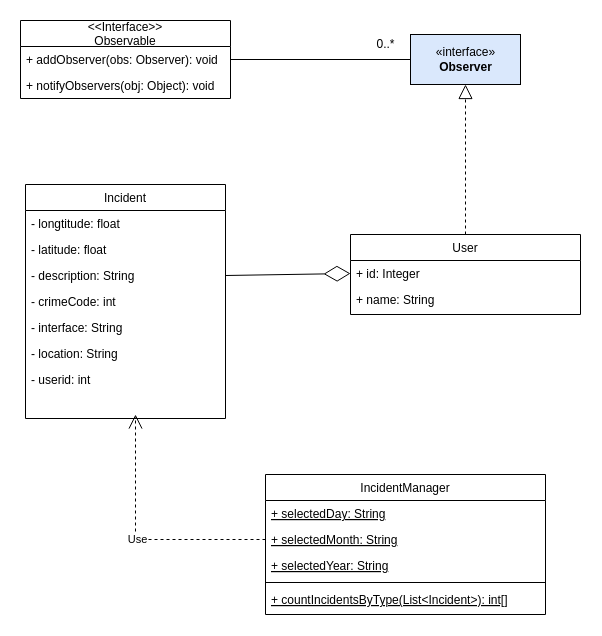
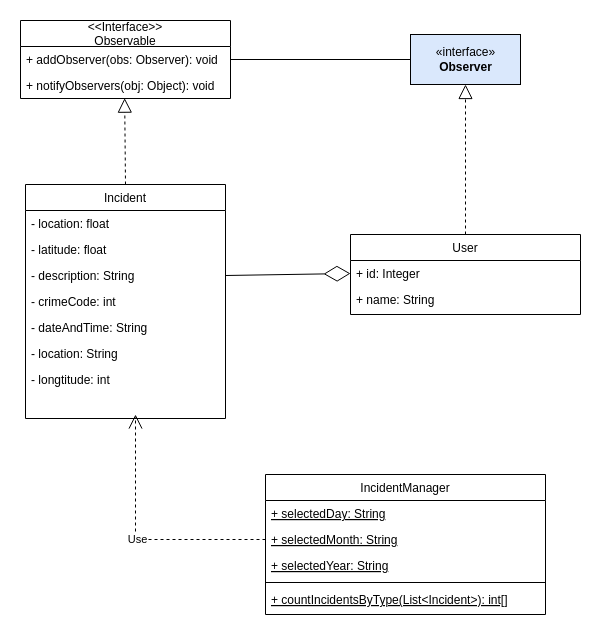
  <mxCell id="0" />
  <mxCell id="1" parent="0" />
  <mxCell id="2" value="User" style="swimlane;fontStyle=0;align=center;verticalAlign=top;childLayout=stackLayout;horizontal=1;startSize=26;horizontalStack=0;resizeParent=1;resizeLast=0;collapsible=1;marginBottom=0;rounded=0;shadow=0;strokeWidth=1;" parent="1" vertex="1"><mxGeometry x="350" y="234" width="230" height="80" as="geometry"><mxRectangle x="450" y="150" width="160" height="26" as="alternateBounds" /></mxGeometry></mxCell>
  <mxCell id="3" value="+ id: Integer" style="text;align=left;verticalAlign=top;spacingLeft=4;spacingRight=4;overflow=hidden;rotatable=0;points=[[0,0.5],[1,0.5]];portConstraint=eastwest;rounded=0;shadow=0;html=0;" parent="2" vertex="1"><mxGeometry y="26" width="230" height="26" as="geometry" /></mxCell>
  <mxCell id="4" value="+ name: String" style="text;align=left;verticalAlign=top;spacingLeft=4;spacingRight=4;overflow=hidden;rotatable=0;points=[[0,0.5],[1,0.5]];portConstraint=eastwest;" parent="2" vertex="1"><mxGeometry y="52" width="230" height="26" as="geometry" /></mxCell>
  <mxCell id="5" value="Incident" style="swimlane;fontStyle=0;align=center;verticalAlign=top;childLayout=stackLayout;horizontal=1;startSize=26;horizontalStack=0;resizeParent=1;resizeLast=0;collapsible=1;marginBottom=0;rounded=0;shadow=0;strokeWidth=1;" parent="1" vertex="1"><mxGeometry x="25" y="184" width="200" height="234" as="geometry"><mxRectangle x="90" y="150" width="160" height="26" as="alternateBounds" /></mxGeometry></mxCell>
- <mxCell id="6" value="- longtitude: float" style="text;strokeColor=none;fillColor=none;align=left;verticalAlign=top;spacingLeft=4;spacingRight=4;overflow=hidden;rotatable=0;points=[[0,0.5],[1,0.5]];portConstraint=eastwest;" vertex="1" parent="5"><mxGeometry y="26" width="200" height="26" as="geometry" /></mxCell>
+ <mxCell id="6" value="- location: float" style="text;strokeColor=none;fillColor=none;align=left;verticalAlign=top;spacingLeft=4;spacingRight=4;overflow=hidden;rotatable=0;points=[[0,0.5],[1,0.5]];portConstraint=eastwest;" vertex="1" parent="5"><mxGeometry y="26" width="200" height="26" as="geometry" /></mxCell>
  <mxCell id="7" value="- latitude: float" style="text;strokeColor=none;fillColor=none;align=left;verticalAlign=top;spacingLeft=4;spacingRight=4;overflow=hidden;rotatable=0;points=[[0,0.5],[1,0.5]];portConstraint=eastwest;" vertex="1" parent="5"><mxGeometry y="52" width="200" height="26" as="geometry" /></mxCell>
  <mxCell id="8" value="- description: String" style="text;align=left;verticalAlign=top;spacingLeft=4;spacingRight=4;overflow=hidden;rotatable=0;points=[[0,0.5],[1,0.5]];portConstraint=eastwest;rounded=0;shadow=0;html=0;" parent="5" vertex="1"><mxGeometry y="78" width="200" height="26" as="geometry" /></mxCell>
  <mxCell id="9" value="- crimeCode: int" style="text;strokeColor=none;fillColor=none;align=left;verticalAlign=top;spacingLeft=4;spacingRight=4;overflow=hidden;rotatable=0;points=[[0,0.5],[1,0.5]];portConstraint=eastwest;" vertex="1" parent="5"><mxGeometry y="104" width="200" height="26" as="geometry" /></mxCell>
- <mxCell id="10" value="- interface: String" style="text;align=left;verticalAlign=top;spacingLeft=4;spacingRight=4;overflow=hidden;rotatable=0;points=[[0,0.5],[1,0.5]];portConstraint=eastwest;rounded=0;shadow=0;html=0;" parent="5" vertex="1"><mxGeometry y="130" width="200" height="26" as="geometry" /></mxCell>
+ <mxCell id="10" value="- dateAndTime: String" style="text;align=left;verticalAlign=top;spacingLeft=4;spacingRight=4;overflow=hidden;rotatable=0;points=[[0,0.5],[1,0.5]];portConstraint=eastwest;rounded=0;shadow=0;html=0;" parent="5" vertex="1"><mxGeometry y="130" width="200" height="26" as="geometry" /></mxCell>
  <mxCell id="11" value="- location: String" style="text;strokeColor=none;fillColor=none;align=left;verticalAlign=top;spacingLeft=4;spacingRight=4;overflow=hidden;rotatable=0;points=[[0,0.5],[1,0.5]];portConstraint=eastwest;" vertex="1" parent="5"><mxGeometry y="156" width="200" height="26" as="geometry" /></mxCell>
- <mxCell id="12" value="- userid: int" style="text;align=left;verticalAlign=top;spacingLeft=4;spacingRight=4;overflow=hidden;rotatable=0;points=[[0,0.5],[1,0.5]];portConstraint=eastwest;" parent="5" vertex="1"><mxGeometry y="182" width="200" height="26" as="geometry" /></mxCell>
+ <mxCell id="12" value="- longtitude: int" style="text;align=left;verticalAlign=top;spacingLeft=4;spacingRight=4;overflow=hidden;rotatable=0;points=[[0,0.5],[1,0.5]];portConstraint=eastwest;" parent="5" vertex="1"><mxGeometry y="182" width="200" height="26" as="geometry" /></mxCell>
  <mxCell id="13" value="«interface»&lt;br&gt;&lt;b&gt;Observer&lt;/b&gt;" style="html=1;fillColor=#dae8fc;" parent="1" vertex="1"><mxGeometry x="410" width="110" height="50" as="geometry" y="34" /></mxCell>
  <mxCell id="14" value="" style="endArrow=block;dashed=1;endFill=0;endSize=12;html=1;rounded=0;entryX=0.5;entryY=1;entryDx=0;entryDy=0;exitX=0.5;exitY=0;exitDx=0;exitDy=0;" parent="1" source="2" target="13" edge="1"><mxGeometry width="160" relative="1" as="geometry"><mxPoint x="425" y="314" as="sourcePoint" /><mxPoint x="585" y="314" as="targetPoint" /></mxGeometry></mxCell>
+ <mxCell id="15" value="" style="endArrow=block;dashed=1;endFill=0;endSize=12;html=1;rounded=0;entryX=0.496;entryY=0.987;entryDx=0;entryDy=0;exitX=0.5;exitY=0;exitDx=0;exitDy=0;entryPerimeter=0;" parent="1" source="5" target="20" edge="1"><mxGeometry width="160" relative="1" as="geometry"><mxPoint x="425" y="214" as="sourcePoint" /><mxPoint x="125" y="84" as="targetPoint" /></mxGeometry></mxCell>
  <mxCell id="16" value="" style="endArrow=none;endFill=1;endSize=12;html=1;rounded=0;entryX=0;entryY=0.5;entryDx=0;entryDy=0;" parent="1" source="19" target="13" edge="1"><mxGeometry width="160" relative="1" as="geometry"><mxPoint x="180" y="59" as="sourcePoint" /><mxPoint x="575" y="254" as="targetPoint" /></mxGeometry></mxCell>
- <mxCell id="17" value="0..*" style="text;html=1;align=center;verticalAlign=middle;resizable=0;points=[];autosize=1;strokeColor=none;fillColor=none;" parent="1" vertex="1"><mxGeometry x="370" width="30" height="20" as="geometry" y="34" /></mxCell>
  <mxCell id="18" value="&lt;&lt;Interface&gt;&gt;&#10;Observable" style="swimlane;fontStyle=0;childLayout=stackLayout;horizontal=1;startSize=26;fillColor=none;horizontalStack=0;resizeParent=1;resizeParentMax=0;resizeLast=0;collapsible=1;marginBottom=0;" parent="1" vertex="1"><mxGeometry x="20" y="20" width="210" height="78" as="geometry"><mxRectangle y="10" width="90" height="26" as="alternateBounds" /></mxGeometry></mxCell>
  <mxCell id="19" value="+ addObserver(obs: Observer): void" style="text;strokeColor=none;fillColor=none;align=left;verticalAlign=top;spacingLeft=4;spacingRight=4;overflow=hidden;rotatable=0;points=[[0,0.5],[1,0.5]];portConstraint=eastwest;" parent="18" vertex="1"><mxGeometry y="26" width="210" height="26" as="geometry" /></mxCell>
  <mxCell id="20" value="+ notifyObservers(obj: Object): void" style="text;strokeColor=none;fillColor=none;align=left;verticalAlign=top;spacingLeft=4;spacingRight=4;overflow=hidden;rotatable=0;points=[[0,0.5],[1,0.5]];portConstraint=eastwest;" parent="18" vertex="1"><mxGeometry y="52" width="210" height="26" as="geometry" /></mxCell>
  <mxCell id="21" value="" style="endArrow=diamondThin;endFill=0;endSize=24;html=1;rounded=0;exitX=1;exitY=0.5;exitDx=0;exitDy=0;entryX=0;entryY=0.5;entryDx=0;entryDy=0;" parent="1" source="8" target="3" edge="1"><mxGeometry width="160" relative="1" as="geometry"><mxPoint x="285" y="364" as="sourcePoint" /><mxPoint x="385" y="283" as="targetPoint" /></mxGeometry></mxCell>
  <mxCell id="22" value="IncidentManager" style="swimlane;fontStyle=0;align=center;verticalAlign=top;childLayout=stackLayout;horizontal=1;startSize=26;horizontalStack=0;resizeParent=1;resizeLast=0;collapsible=1;marginBottom=0;rounded=0;shadow=0;strokeWidth=1;" vertex="1" parent="1"><mxGeometry x="265" y="474" width="280" height="140" as="geometry"><mxRectangle x="90" y="150" width="160" height="26" as="alternateBounds" /></mxGeometry></mxCell>
  <mxCell id="23" value="+ selectedDay: String" style="text;align=left;verticalAlign=top;spacingLeft=4;spacingRight=4;overflow=hidden;rotatable=0;points=[[0,0.5],[1,0.5]];portConstraint=eastwest;fontStyle=4" vertex="1" parent="22"><mxGeometry y="26" width="280" height="26" as="geometry" /></mxCell>
  <mxCell id="24" value="+ selectedMonth: String" style="text;align=left;verticalAlign=top;spacingLeft=4;spacingRight=4;overflow=hidden;rotatable=0;points=[[0,0.5],[1,0.5]];portConstraint=eastwest;rounded=0;shadow=0;html=0;fontStyle=4" vertex="1" parent="22"><mxGeometry y="52" width="280" height="26" as="geometry" /></mxCell>
  <mxCell id="25" value="+ selectedYear: String" style="text;align=left;verticalAlign=top;spacingLeft=4;spacingRight=4;overflow=hidden;rotatable=0;points=[[0,0.5],[1,0.5]];portConstraint=eastwest;rounded=0;shadow=0;html=0;fontStyle=4" vertex="1" parent="22"><mxGeometry y="78" width="280" height="26" as="geometry" /></mxCell>
  <mxCell id="26" value="" style="line;strokeWidth=1;fillColor=none;align=left;verticalAlign=middle;spacingTop=-1;spacingLeft=3;spacingRight=3;rotatable=0;labelPosition=right;points=[];portConstraint=eastwest;" vertex="1" parent="22"><mxGeometry y="104" width="280" height="8" as="geometry" /></mxCell>
  <mxCell id="27" value="+ countIncidentsByType(List&lt;Incident&gt;): int[]" style="text;strokeColor=none;fillColor=none;align=left;verticalAlign=top;spacingLeft=4;spacingRight=4;overflow=hidden;rotatable=0;points=[[0,0.5],[1,0.5]];portConstraint=eastwest;fontStyle=4" vertex="1" parent="22"><mxGeometry y="112" width="280" height="26" as="geometry" /></mxCell>
  <mxCell id="28" value="Use" style="endArrow=open;endSize=12;dashed=1;html=1;rounded=0;" edge="1" parent="1"><mxGeometry width="160" relative="1" as="geometry"><mxPoint x="265" y="539" as="sourcePoint" /><mxPoint x="135" y="414" as="targetPoint" /><Array as="points"><mxPoint x="135" y="539" /></Array></mxGeometry></mxCell>
